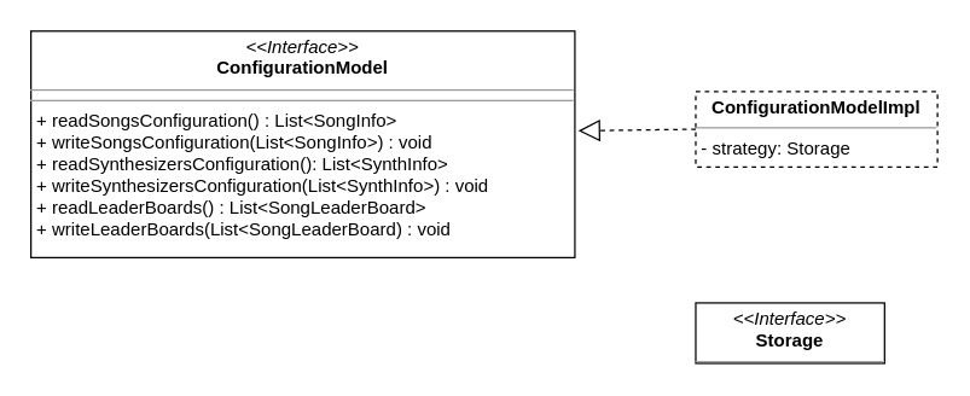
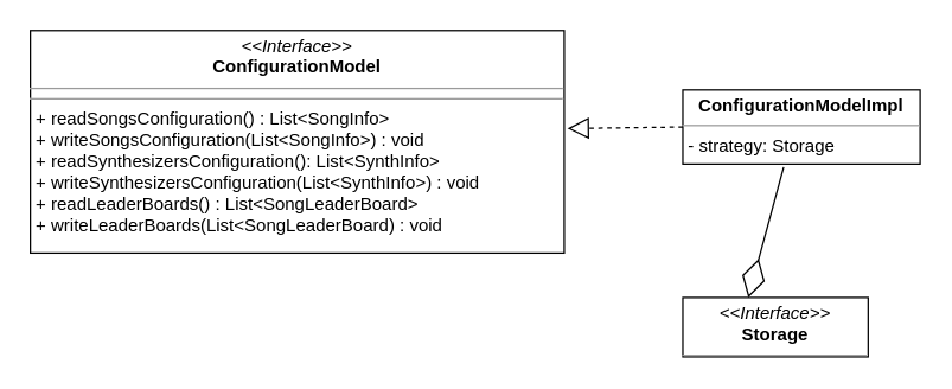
  <mxCell id="0" />
  <mxCell id="1" parent="0" />
  <mxCell id="2" value="&lt;p style=&quot;margin: 0px ; margin-top: 4px ; text-align: center&quot;&gt;&lt;i&gt;&amp;lt;&amp;lt;Interface&amp;gt;&amp;gt;&lt;/i&gt;&lt;br&gt;&lt;b&gt;ConfigurationModel&lt;/b&gt;&lt;br&gt;&lt;/p&gt;&lt;hr size=&quot;1&quot;&gt;&lt;hr size=&quot;1&quot;&gt;&lt;p style=&quot;margin: 0px ; margin-left: 4px&quot;&gt;+ readSongsConfiguration() : List&amp;lt;SongInfo&amp;gt; &lt;br&gt;+ writeSongsConfiguration(List&amp;lt;SongInfo&amp;gt;) : void&lt;/p&gt;&lt;p style=&quot;margin: 0px ; margin-left: 4px&quot;&gt;+ readSynthesizersConfiguration(): List&amp;lt;SynthInfo&amp;gt;&lt;/p&gt;&lt;p style=&quot;margin: 0px ; margin-left: 4px&quot;&gt;+ writeSynthesizersConfiguration(List&amp;lt;SynthInfo&amp;gt;) : void&lt;/p&gt;&lt;p style=&quot;margin: 0px ; margin-left: 4px&quot;&gt;+ readLeaderBoards() : List&amp;lt;SongLeaderBoard&amp;gt;&lt;/p&gt;&lt;p style=&quot;margin: 0px ; margin-left: 4px&quot;&gt;+ writeLeaderBoards(List&amp;lt;SongLeaderBoard) : void&lt;br&gt;&lt;/p&gt;" style="verticalAlign=top;align=left;overflow=fill;fontSize=12;fontFamily=Helvetica;html=1;" vertex="1" parent="1"><mxGeometry x="20" y="20" width="360" height="150" as="geometry" /></mxCell>
- <mxCell id="3" value="&lt;p style=&quot;margin: 0px ; margin-top: 4px ; text-align: center&quot;&gt;&lt;b&gt;ConfigurationModelImpl&lt;/b&gt;&lt;br&gt;&lt;/p&gt;&lt;hr size=&quot;1&quot;&gt;&lt;p style=&quot;margin: 0px ; margin-left: 4px&quot;&gt;- strategy: Storage&lt;br&gt;&lt;/p&gt;&lt;hr size=&quot;1&quot;&gt;&lt;p style=&quot;margin: 0px ; margin-left: 4px&quot;&gt;&lt;br&gt;&lt;/p&gt;" style="verticalAlign=top;align=left;overflow=fill;fontSize=12;fontFamily=Helvetica;html=1;dashed=1;" vertex="1" parent="1"><mxGeometry x="460" y="60" width="160" height="50" as="geometry" /></mxCell>
+ <mxCell id="3" value="&lt;p style=&quot;margin: 0px ; margin-top: 4px ; text-align: center&quot;&gt;&lt;b&gt;ConfigurationModelImpl&lt;/b&gt;&lt;br&gt;&lt;/p&gt;&lt;hr size=&quot;1&quot;&gt;&lt;p style=&quot;margin: 0px ; margin-left: 4px&quot;&gt;- strategy: Storage&lt;br&gt;&lt;/p&gt;&lt;hr size=&quot;1&quot;&gt;&lt;p style=&quot;margin: 0px ; margin-left: 4px&quot;&gt;&lt;br&gt;&lt;/p&gt;" style="verticalAlign=top;align=left;overflow=fill;fontSize=12;fontFamily=Helvetica;html=1;" vertex="1" parent="1"><mxGeometry x="460" y="60" width="160" height="50" as="geometry" /></mxCell>
  <mxCell id="4" value="" style="endArrow=block;dashed=1;endFill=0;endSize=12;html=1;exitX=0;exitY=0.5;exitDx=0;exitDy=0;entryX=1.006;entryY=0.44;entryDx=0;entryDy=0;entryPerimeter=0;" edge="1" parent="1" source="3" target="2"><mxGeometry width="160" relative="1" as="geometry"><mxPoint x="320" y="330" as="sourcePoint" /><mxPoint x="480" y="330" as="targetPoint" /></mxGeometry></mxCell>
  <mxCell id="5" value="&lt;p style=&quot;margin: 0px ; margin-top: 4px ; text-align: center&quot;&gt;&lt;i&gt;&amp;lt;&amp;lt;Interface&amp;gt;&amp;gt;&lt;/i&gt;&lt;br&gt;&lt;b&gt;Storage&lt;/b&gt;&lt;br&gt;&lt;/p&gt;&lt;hr size=&quot;1&quot;&gt;&lt;hr size=&quot;1&quot;&gt;" style="verticalAlign=top;align=left;overflow=fill;fontSize=12;fontFamily=Helvetica;html=1;" vertex="1" parent="1"><mxGeometry x="460" y="200" width="125" height="40" as="geometry" /></mxCell>
+ <mxCell id="6" value="" style="endArrow=diamondThin;endFill=0;endSize=24;html=1;exitX=0.425;exitY=1.04;exitDx=0;exitDy=0;exitPerimeter=0;entryX=0.353;entryY=0;entryDx=0;entryDy=0;entryPerimeter=0;" edge="1" parent="1" source="3" target="5"><mxGeometry width="160" relative="1" as="geometry"><mxPoint x="320" y="330" as="sourcePoint" /><mxPoint x="480" y="330" as="targetPoint" /></mxGeometry></mxCell>
